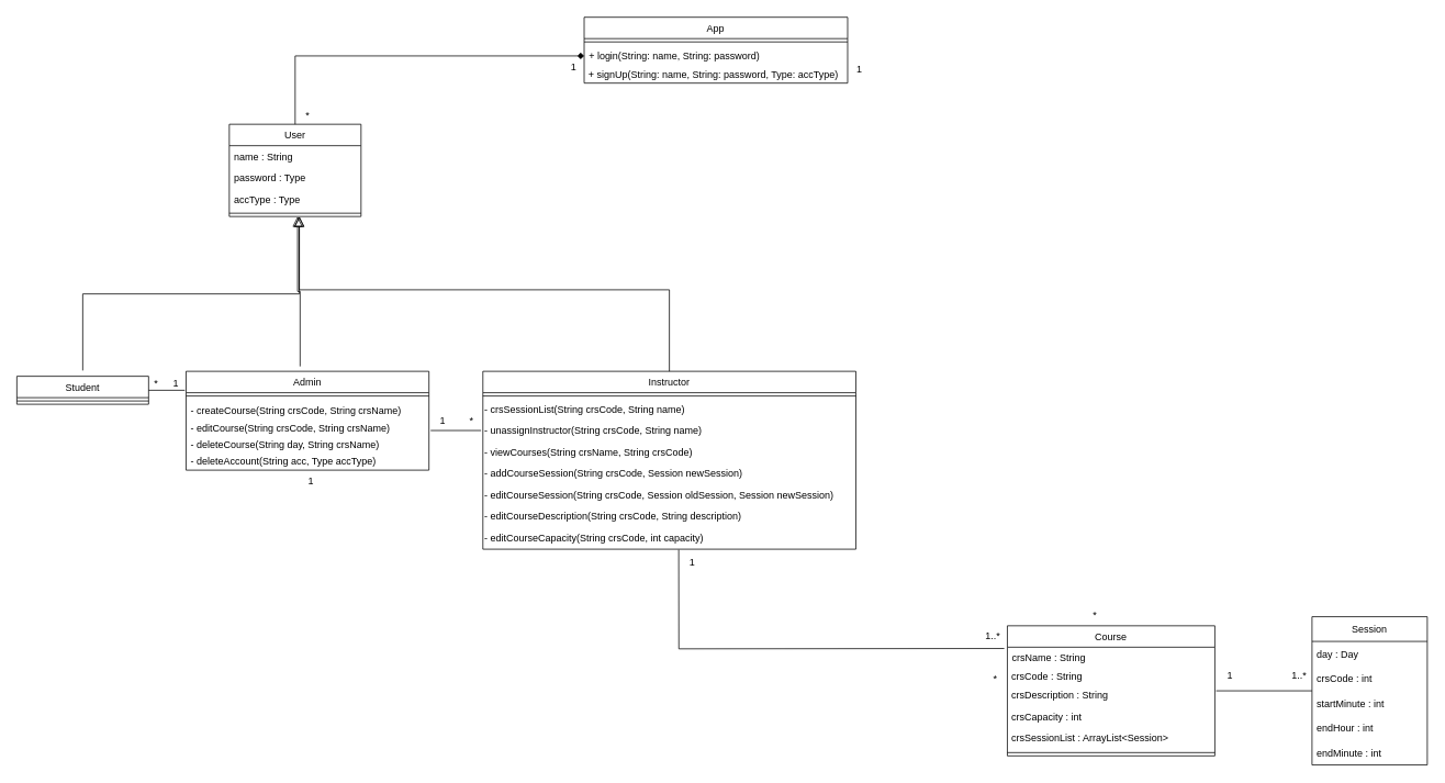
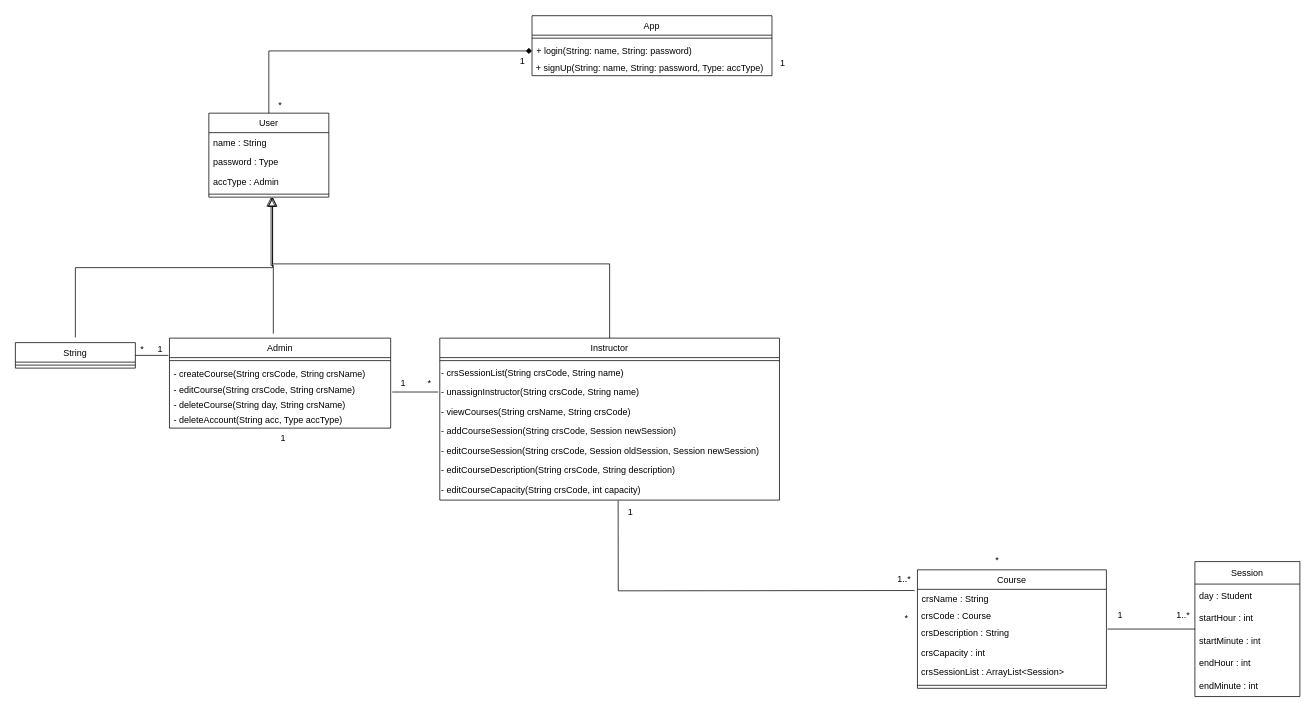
  <mxCell id="0" />
  <mxCell id="1" parent="0" />
  <mxCell id="2" value="User" style="swimlane;fontStyle=0;align=center;verticalAlign=top;childLayout=stackLayout;horizontal=1;startSize=26;horizontalStack=0;resizeParent=1;resizeLast=0;collapsible=1;marginBottom=0;rounded=0;shadow=0;strokeWidth=1;" parent="1" vertex="1"><mxGeometry y="150" width="160" height="112" as="geometry" x="278"><mxRectangle x="230" y="140" width="160" height="26" as="alternateBounds" /></mxGeometry></mxCell>
  <mxCell id="3" value="name : String" style="text;align=left;verticalAlign=top;spacingLeft=4;spacingRight=4;overflow=hidden;rotatable=0;points=[[0,0.5],[1,0.5]];portConstraint=eastwest;" parent="2" vertex="1"><mxGeometry y="26" width="160" height="26" as="geometry" /></mxCell>
  <mxCell id="4" value="password : Type" style="text;align=left;verticalAlign=top;spacingLeft=4;spacingRight=4;overflow=hidden;rotatable=0;points=[[0,0.5],[1,0.5]];portConstraint=eastwest;rounded=0;shadow=0;html=0;" parent="2" vertex="1"><mxGeometry y="52" width="160" height="26" as="geometry" /></mxCell>
- <mxCell id="5" value="accType : Type" style="text;align=left;verticalAlign=top;spacingLeft=4;spacingRight=4;overflow=hidden;rotatable=0;points=[[0,0.5],[1,0.5]];portConstraint=eastwest;rounded=0;shadow=0;html=0;" parent="2" vertex="1"><mxGeometry y="78" width="160" height="26" as="geometry" /></mxCell>
+ <mxCell id="5" value="accType : Admin" style="text;align=left;verticalAlign=top;spacingLeft=4;spacingRight=4;overflow=hidden;rotatable=0;points=[[0,0.5],[1,0.5]];portConstraint=eastwest;rounded=0;shadow=0;html=0;" parent="2" vertex="1"><mxGeometry y="78" width="160" height="26" as="geometry" /></mxCell>
  <mxCell id="6" value="" style="line;html=1;strokeWidth=1;align=left;verticalAlign=middle;spacingTop=-1;spacingLeft=3;spacingRight=3;rotatable=0;labelPosition=right;points=[];portConstraint=eastwest;" parent="2" vertex="1"><mxGeometry y="104" width="160" height="8" as="geometry" /></mxCell>
  <mxCell id="7" value="Admin" style="swimlane;fontStyle=0;align=center;verticalAlign=top;childLayout=stackLayout;horizontal=1;startSize=26;horizontalStack=0;resizeParent=1;resizeLast=0;collapsible=1;marginBottom=0;rounded=0;shadow=0;strokeWidth=1;" parent="1" vertex="1"><mxGeometry x="225.5" y="450" width="295" height="120" as="geometry"><mxRectangle x="130" y="380" width="160" height="26" as="alternateBounds" /></mxGeometry></mxCell>
  <mxCell id="8" value="" style="line;html=1;strokeWidth=1;align=left;verticalAlign=middle;spacingTop=-1;spacingLeft=3;spacingRight=3;rotatable=0;labelPosition=right;points=[];portConstraint=eastwest;" parent="7" vertex="1"><mxGeometry y="26" width="295" height="8" as="geometry" /></mxCell>
  <mxCell id="9" value="- createCourse(String crsCode, String crsName)" style="text;align=left;verticalAlign=top;spacingLeft=4;spacingRight=4;overflow=hidden;rotatable=0;points=[[0,0.5],[1,0.5]];portConstraint=eastwest;" parent="7" vertex="1"><mxGeometry y="34" width="295" height="26" as="geometry" /></mxCell>
  <mxCell id="10" value="&amp;nbsp;- editCourse(String crsCode, String crsName)" style="text;html=1;resizable=0;autosize=1;align=left;verticalAlign=middle;points=[];fillColor=none;strokeColor=none;rounded=0;" parent="7" vertex="1"><mxGeometry y="60" width="295" height="20" as="geometry" /></mxCell>
  <mxCell id="11" value="&amp;nbsp;- deleteCourse(String day, String crsName)" style="text;html=1;resizable=0;autosize=1;align=left;verticalAlign=middle;points=[];fillColor=none;strokeColor=none;rounded=0;" parent="7" vertex="1"><mxGeometry y="80" width="295" height="20" as="geometry" /></mxCell>
  <mxCell id="12" value="&amp;nbsp;- deleteAccount(String acc, Type accType)" style="text;html=1;resizable=0;autosize=1;align=left;verticalAlign=middle;points=[];fillColor=none;strokeColor=none;rounded=0;" parent="7" vertex="1"><mxGeometry y="100" width="295" height="20" as="geometry" /></mxCell>
  <mxCell id="13" value="" style="endArrow=block;endSize=10;endFill=0;shadow=0;strokeWidth=1;rounded=0;edgeStyle=elbowEdgeStyle;elbow=vertical;" parent="1" edge="1"><mxGeometry width="160" relative="1" as="geometry"><mxPoint x="364" y="444" as="sourcePoint" /><mxPoint x="361" y="262" as="targetPoint" /></mxGeometry></mxCell>
- <mxCell id="14" value="Student" style="swimlane;fontStyle=0;align=center;verticalAlign=top;childLayout=stackLayout;horizontal=1;startSize=26;horizontalStack=0;resizeParent=1;resizeLast=0;collapsible=1;marginBottom=0;rounded=0;shadow=0;strokeWidth=1;" parent="1" vertex="1"><mxGeometry x="20" y="456" width="160" height="34" as="geometry"><mxRectangle x="340" y="380" width="170" height="26" as="alternateBounds" /></mxGeometry></mxCell>
+ <mxCell id="14" value="String" style="swimlane;fontStyle=0;align=center;verticalAlign=top;childLayout=stackLayout;horizontal=1;startSize=26;horizontalStack=0;resizeParent=1;resizeLast=0;collapsible=1;marginBottom=0;rounded=0;shadow=0;strokeWidth=1;" parent="1" vertex="1"><mxGeometry x="20" y="456" width="160" height="34" as="geometry"><mxRectangle x="340" y="380" width="170" height="26" as="alternateBounds" /></mxGeometry></mxCell>
  <mxCell id="15" value="" style="line;html=1;strokeWidth=1;align=left;verticalAlign=middle;spacingTop=-1;spacingLeft=3;spacingRight=3;rotatable=0;labelPosition=right;points=[];portConstraint=eastwest;" parent="14" vertex="1"><mxGeometry y="26" width="160" height="8" as="geometry" /></mxCell>
  <mxCell id="16" value="" style="endArrow=block;endSize=10;endFill=0;shadow=0;strokeWidth=1;rounded=0;edgeStyle=elbowEdgeStyle;elbow=vertical;" parent="1" edge="1"><mxGeometry width="160" relative="1" as="geometry"><mxPoint x="100" y="449" as="sourcePoint" /><mxPoint x="363" y="262" as="targetPoint" /></mxGeometry></mxCell>
  <mxCell id="17" value="App" style="swimlane;fontStyle=0;align=center;verticalAlign=top;childLayout=stackLayout;horizontal=1;startSize=26;horizontalStack=0;resizeParent=1;resizeLast=0;collapsible=1;marginBottom=0;rounded=0;shadow=0;strokeWidth=1;" parent="1" vertex="1"><mxGeometry x="709" y="20" width="320" height="80" as="geometry"><mxRectangle x="550" y="140" width="160" height="26" as="alternateBounds" /></mxGeometry></mxCell>
  <mxCell id="18" value="" style="line;html=1;strokeWidth=1;align=left;verticalAlign=middle;spacingTop=-1;spacingLeft=3;spacingRight=3;rotatable=0;labelPosition=right;points=[];portConstraint=eastwest;" parent="17" vertex="1"><mxGeometry y="26" width="320" height="8" as="geometry" /></mxCell>
  <mxCell id="19" value="+ login(String: name, String: password)" style="text;align=left;verticalAlign=top;spacingLeft=4;spacingRight=4;overflow=hidden;rotatable=0;points=[[0,0.5],[1,0.5]];portConstraint=eastwest;" parent="17" vertex="1"><mxGeometry y="34" width="320" height="26" as="geometry" /></mxCell>
  <mxCell id="20" value="&amp;nbsp;+ signUp(String: name, String: password, Type: accType)" style="text;html=1;align=left;verticalAlign=middle;resizable=0;points=[];autosize=1;strokeColor=none;fillColor=none;" parent="17" vertex="1"><mxGeometry y="60" width="320" height="20" as="geometry" /></mxCell>
  <mxCell id="21" value="Instructor" style="swimlane;fontStyle=0;align=center;verticalAlign=top;childLayout=stackLayout;horizontal=1;startSize=26;horizontalStack=0;resizeParent=1;resizeParentMax=0;resizeLast=0;collapsible=1;marginBottom=0;" parent="1" vertex="1"><mxGeometry x="586" y="450" width="453" height="216" as="geometry" /></mxCell>
  <mxCell id="22" value="" style="line;strokeWidth=1;fillColor=none;align=left;verticalAlign=middle;spacingTop=-1;spacingLeft=3;spacingRight=3;rotatable=0;labelPosition=right;points=[];portConstraint=eastwest;" parent="21" vertex="1"><mxGeometry y="26" width="453" height="8" as="geometry" /></mxCell>
  <mxCell id="23" value="- crsSessionList(String crsCode, String name)" style="text;html=1;resizable=0;autosize=1;align=left;verticalAlign=middle;points=[];fillColor=none;strokeColor=none;rounded=0;" parent="21" vertex="1"><mxGeometry y="34" width="453" height="26" as="geometry" /></mxCell>
  <mxCell id="24" value="- unassignInstructor(String crsCode, String name)" style="text;html=1;resizable=0;autosize=1;align=left;verticalAlign=middle;points=[];fillColor=none;strokeColor=none;rounded=0;" parent="21" vertex="1"><mxGeometry y="60" width="453" height="26" as="geometry" /></mxCell>
  <mxCell id="25" value="- viewCourses(String crsName, String crsCode)" style="text;html=1;resizable=0;autosize=1;align=left;verticalAlign=middle;points=[];fillColor=none;strokeColor=none;rounded=0;" parent="21" vertex="1"><mxGeometry y="86" width="453" height="26" as="geometry" /></mxCell>
  <mxCell id="26" value="- addCourseSession(String crsCode, Session newSession)" style="text;html=1;resizable=0;autosize=1;align=left;verticalAlign=middle;points=[];fillColor=none;strokeColor=none;rounded=0;" parent="21" vertex="1"><mxGeometry y="112" width="453" height="26" as="geometry" /></mxCell>
  <mxCell id="27" value="- editCourseSession(String crsCode, Session oldSession, Session newSession)" style="text;html=1;resizable=0;autosize=1;align=left;verticalAlign=middle;points=[];fillColor=none;strokeColor=none;rounded=0;" parent="21" vertex="1"><mxGeometry y="138" width="453" height="26" as="geometry" /></mxCell>
  <mxCell id="28" value="- editCourseDescription(String crsCode, String description)" style="text;html=1;resizable=0;autosize=1;align=left;verticalAlign=middle;points=[];fillColor=none;strokeColor=none;rounded=0;" parent="21" vertex="1"><mxGeometry y="164" width="453" height="26" as="geometry" /></mxCell>
  <mxCell id="29" value="- editCourseCapacity(String crsCode, int capacity)" style="text;html=1;resizable=0;autosize=1;align=left;verticalAlign=middle;points=[];fillColor=none;strokeColor=none;rounded=0;" parent="21" vertex="1"><mxGeometry y="190" width="453" height="26" as="geometry" /></mxCell>
  <mxCell id="30" value="" style="endArrow=diamond;html=1;rounded=0;entryX=0;entryY=0.5;entryDx=0;entryDy=0;exitX=0.5;exitY=0;exitDx=0;exitDy=0;" parent="1" source="2" target="19" edge="1"><mxGeometry width="50" height="50" relative="1" as="geometry"><mxPoint x="668" y="340" as="sourcePoint" /><mxPoint x="718" y="290" as="targetPoint" /><Array as="points"><mxPoint x="358" y="67" /></Array></mxGeometry></mxCell>
  <mxCell id="31" value="1" style="text;html=1;resizable=0;autosize=1;align=center;verticalAlign=middle;points=[];fillColor=none;strokeColor=none;rounded=0;" parent="1" vertex="1"><mxGeometry x="686" y="71" width="20" height="20" as="geometry" /></mxCell>
  <mxCell id="32" value="*" style="text;html=1;resizable=0;autosize=1;align=center;verticalAlign=middle;points=[];fillColor=none;strokeColor=none;rounded=0;" parent="1" vertex="1"><mxGeometry x="363" y="129" width="20" height="20" as="geometry" /></mxCell>
  <mxCell id="33" value="Course" style="swimlane;fontStyle=0;align=center;verticalAlign=top;childLayout=stackLayout;horizontal=1;startSize=26;horizontalStack=0;resizeParent=1;resizeParentMax=0;resizeLast=0;collapsible=1;marginBottom=0;" parent="1" vertex="1"><mxGeometry x="1223" y="759" width="252" height="158" as="geometry" /></mxCell>
  <mxCell id="34" value="crsName : String" style="text;strokeColor=none;fillColor=none;align=left;verticalAlign=top;spacingLeft=4;spacingRight=4;overflow=hidden;rotatable=0;points=[[0,0.5],[1,0.5]];portConstraint=eastwest;" parent="33" vertex="1"><mxGeometry y="26" width="252" height="26" as="geometry" /></mxCell>
- <mxCell id="35" value="&amp;nbsp;crsCode : String" style="text;html=1;resizable=0;autosize=1;align=left;verticalAlign=middle;points=[];fillColor=none;strokeColor=none;rounded=0;" parent="33" vertex="1"><mxGeometry y="52" width="252" height="20" as="geometry" /></mxCell>
+ <mxCell id="35" value="&amp;nbsp;crsCode : Course" style="text;html=1;resizable=0;autosize=1;align=left;verticalAlign=middle;points=[];fillColor=none;strokeColor=none;rounded=0;" parent="33" vertex="1"><mxGeometry y="52" width="252" height="20" as="geometry" /></mxCell>
  <mxCell id="36" value="&amp;nbsp;crsDescription : String" style="text;html=1;resizable=0;autosize=1;align=left;verticalAlign=middle;points=[];fillColor=none;strokeColor=none;rounded=0;" parent="33" vertex="1"><mxGeometry y="72" width="252" height="26" as="geometry" /></mxCell>
  <mxCell id="37" value="&amp;nbsp;crsCapacity : int" style="text;html=1;resizable=0;autosize=1;align=left;verticalAlign=middle;points=[];fillColor=none;strokeColor=none;rounded=0;" parent="33" vertex="1"><mxGeometry y="98" width="252" height="26" as="geometry" /></mxCell>
  <mxCell id="38" value="&amp;nbsp;crsSessionList : ArrayList&amp;lt;Session&amp;gt;" style="text;html=1;resizable=0;autosize=1;align=left;verticalAlign=middle;points=[];fillColor=none;strokeColor=none;rounded=0;" parent="33" vertex="1"><mxGeometry y="124" width="252" height="26" as="geometry" /></mxCell>
  <mxCell id="39" value="" style="line;strokeWidth=1;fillColor=none;align=left;verticalAlign=middle;spacingTop=-1;spacingLeft=3;spacingRight=3;rotatable=0;labelPosition=right;points=[];portConstraint=eastwest;" parent="33" vertex="1"><mxGeometry y="150" width="252" height="8" as="geometry" /></mxCell>
  <mxCell id="40" value="1" style="text;html=1;resizable=0;autosize=1;align=center;verticalAlign=middle;points=[];fillColor=none;strokeColor=none;rounded=0;" parent="1" vertex="1"><mxGeometry x="1033" y="74" width="20" height="20" as="geometry" /></mxCell>
  <mxCell id="41" value="" style="endArrow=block;endSize=10;endFill=0;shadow=0;strokeWidth=1;rounded=0;edgeStyle=elbowEdgeStyle;elbow=vertical;entryX=0.524;entryY=0.275;entryDx=0;entryDy=0;entryPerimeter=0;" parent="1" source="21" edge="1"><mxGeometry width="160" relative="1" as="geometry"><mxPoint x="725.16" y="508.8" as="sourcePoint" /><mxPoint x="363" y="262" as="targetPoint" /><Array as="points"><mxPoint x="543" y="351" /><mxPoint x="392.16" y="291.8" /><mxPoint x="505.16" y="333.8" /><mxPoint x="605.16" y="383.8" /></Array></mxGeometry></mxCell>
  <mxCell id="42" value="" style="endArrow=none;html=1;rounded=0;exitX=1.006;exitY=0.269;exitDx=0;exitDy=0;exitPerimeter=0;" parent="1" source="36" target="43" edge="1"><mxGeometry width="50" height="50" relative="1" as="geometry"><mxPoint x="1106" y="274" as="sourcePoint" /><mxPoint x="1239" y="277" as="targetPoint" /></mxGeometry></mxCell>
  <mxCell id="43" value="Session" style="swimlane;fontStyle=0;childLayout=stackLayout;horizontal=1;startSize=30;horizontalStack=0;resizeParent=1;resizeParentMax=0;resizeLast=0;collapsible=1;marginBottom=0;" parent="1" vertex="1"><mxGeometry x="1593" y="748" width="140" height="180" as="geometry" /></mxCell>
- <mxCell id="44" value="day : Day" style="text;strokeColor=none;fillColor=none;align=left;verticalAlign=middle;spacingLeft=4;spacingRight=4;overflow=hidden;points=[[0,0.5],[1,0.5]];portConstraint=eastwest;rotatable=0;" parent="43" vertex="1"><mxGeometry y="30" width="140" height="30" as="geometry" /></mxCell>
- <mxCell id="45" value="crsCode : int" style="text;strokeColor=none;fillColor=none;align=left;verticalAlign=middle;spacingLeft=4;spacingRight=4;overflow=hidden;points=[[0,0.5],[1,0.5]];portConstraint=eastwest;rotatable=0;" parent="43" vertex="1"><mxGeometry y="60" width="140" height="30" as="geometry" /></mxCell>
+ <mxCell id="44" value="day : Student" style="text;strokeColor=none;fillColor=none;align=left;verticalAlign=middle;spacingLeft=4;spacingRight=4;overflow=hidden;points=[[0,0.5],[1,0.5]];portConstraint=eastwest;rotatable=0;" parent="43" vertex="1"><mxGeometry y="30" width="140" height="30" as="geometry" /></mxCell>
+ <mxCell id="45" value="startHour : int" style="text;strokeColor=none;fillColor=none;align=left;verticalAlign=middle;spacingLeft=4;spacingRight=4;overflow=hidden;points=[[0,0.5],[1,0.5]];portConstraint=eastwest;rotatable=0;" parent="43" vertex="1"><mxGeometry y="60" width="140" height="30" as="geometry" /></mxCell>
  <mxCell id="46" value="startMinute : int" style="text;strokeColor=none;fillColor=none;align=left;verticalAlign=middle;spacingLeft=4;spacingRight=4;overflow=hidden;points=[[0,0.5],[1,0.5]];portConstraint=eastwest;rotatable=0;" parent="43" vertex="1"><mxGeometry y="90" width="140" height="30" as="geometry" /></mxCell>
  <mxCell id="47" value="endHour : int" style="text;strokeColor=none;fillColor=none;align=left;verticalAlign=middle;spacingLeft=4;spacingRight=4;overflow=hidden;points=[[0,0.5],[1,0.5]];portConstraint=eastwest;rotatable=0;" parent="43" vertex="1"><mxGeometry y="120" width="140" height="30" as="geometry" /></mxCell>
  <mxCell id="48" value="endMinute : int" style="text;strokeColor=none;fillColor=none;align=left;verticalAlign=middle;spacingLeft=4;spacingRight=4;overflow=hidden;points=[[0,0.5],[1,0.5]];portConstraint=eastwest;rotatable=0;" parent="43" vertex="1"><mxGeometry y="150" width="140" height="30" as="geometry" /></mxCell>
  <mxCell id="49" value="*" style="text;html=1;resizable=0;autosize=1;align=center;verticalAlign=middle;points=[];fillColor=none;strokeColor=none;rounded=0;" parent="1" vertex="1"><mxGeometry x="1317" y="733" width="23" height="26" as="geometry" /></mxCell>
  <mxCell id="50" value="1..*" style="text;html=1;resizable=0;autosize=1;align=center;verticalAlign=middle;points=[];fillColor=none;strokeColor=none;rounded=0;" parent="1" vertex="1"><mxGeometry x="1563" y="811" width="28" height="18" as="geometry" /></mxCell>
  <mxCell id="51" value="1" style="text;html=1;resizable=0;autosize=1;align=center;verticalAlign=middle;points=[];fillColor=none;strokeColor=none;rounded=0;" parent="1" vertex="1"><mxGeometry x="1484" y="811" width="17" height="18" as="geometry" /></mxCell>
  <mxCell id="52" value="" style="endArrow=none;html=1;rounded=0;entryX=1.007;entryY=0.594;entryDx=0;entryDy=0;entryPerimeter=0;exitX=-0.005;exitY=0.457;exitDx=0;exitDy=0;exitPerimeter=0;" parent="1" source="24" target="10" edge="1"><mxGeometry width="50" height="50" relative="1" as="geometry"><mxPoint x="834" y="595" as="sourcePoint" /><mxPoint x="884" y="545" as="targetPoint" /></mxGeometry></mxCell>
  <mxCell id="53" value="" style="endArrow=none;html=1;rounded=0;entryX=1;entryY=0.5;entryDx=0;entryDy=0;" parent="1" target="14" edge="1"><mxGeometry width="50" height="50" relative="1" as="geometry"><mxPoint x="224" y="473" as="sourcePoint" /><mxPoint x="884" y="545" as="targetPoint" /></mxGeometry></mxCell>
  <mxCell id="54" value="1" style="text;html=1;resizable=0;autosize=1;align=center;verticalAlign=middle;points=[];fillColor=none;strokeColor=none;rounded=0;" parent="1" vertex="1"><mxGeometry x="204" y="456" width="17" height="18" as="geometry" /></mxCell>
  <mxCell id="55" value="1" style="text;html=1;resizable=0;autosize=1;align=center;verticalAlign=middle;points=[];fillColor=none;strokeColor=none;rounded=0;" parent="1" vertex="1"><mxGeometry x="528" y="501" width="17" height="18" as="geometry" /></mxCell>
  <mxCell id="56" value="" style="endArrow=none;html=1;rounded=0;entryX=0.525;entryY=1.023;entryDx=0;entryDy=0;entryPerimeter=0;exitX=-0.015;exitY=0.061;exitDx=0;exitDy=0;exitPerimeter=0;" parent="1" source="34" target="29" edge="1"><mxGeometry width="50" height="50" relative="1" as="geometry"><mxPoint x="1228.968" y="849.996" as="sourcePoint" /><mxPoint x="376.215" y="582.48" as="targetPoint" /><Array as="points"><mxPoint x="824" y="787" /></Array></mxGeometry></mxCell>
  <mxCell id="57" value="1" style="text;html=1;resizable=0;autosize=1;align=center;verticalAlign=middle;points=[];fillColor=none;strokeColor=none;rounded=0;" parent="1" vertex="1"><mxGeometry x="368" y="575" width="17" height="18" as="geometry" /></mxCell>
  <mxCell id="58" value="*" style="text;html=1;resizable=0;autosize=1;align=center;verticalAlign=middle;points=[];fillColor=none;strokeColor=none;rounded=0;" parent="1" vertex="1"><mxGeometry x="560" y="497" width="23" height="26" as="geometry" /></mxCell>
  <mxCell id="59" value="*" style="text;html=1;resizable=0;autosize=1;align=center;verticalAlign=middle;points=[];fillColor=none;strokeColor=none;rounded=0;" parent="1" vertex="1"><mxGeometry x="1196" y="811" width="23" height="26" as="geometry" /></mxCell>
  <mxCell id="60" value="*" style="text;html=1;resizable=0;autosize=1;align=center;verticalAlign=middle;points=[];fillColor=none;strokeColor=none;rounded=0;" parent="1" vertex="1"><mxGeometry x="177" y="452" width="23" height="26" as="geometry" /></mxCell>
  <mxCell id="61" value="1" style="text;html=1;resizable=0;autosize=1;align=center;verticalAlign=middle;points=[];fillColor=none;strokeColor=none;rounded=0;" parent="1" vertex="1"><mxGeometry x="827" y="669" width="25" height="26" as="geometry" /></mxCell>
  <mxCell id="62" value="1..*" style="text;html=1;resizable=0;autosize=1;align=center;verticalAlign=middle;points=[];fillColor=none;strokeColor=none;rounded=0;" parent="1" vertex="1"><mxGeometry x="1191" y="763" width="28" height="18" as="geometry" /></mxCell>
